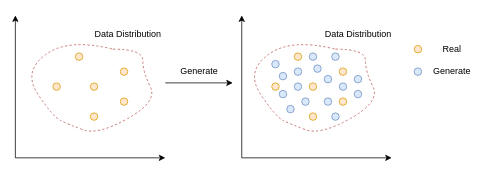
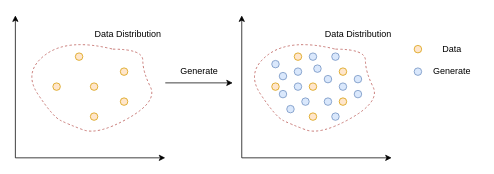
  <mxCell id="0" />
  <mxCell id="1" parent="0" />
  <mxCell id="2" value="" style="ellipse;whiteSpace=wrap;html=1;aspect=fixed;fillColor=#ffe6cc;strokeColor=#d79b00;" parent="1" vertex="1"><mxGeometry x="70" y="110" width="10" height="10" as="geometry" /></mxCell>
  <mxCell id="3" value="" style="ellipse;whiteSpace=wrap;html=1;aspect=fixed;fillColor=#ffe6cc;strokeColor=#d79b00;" parent="1" vertex="1"><mxGeometry x="160" y="90" width="10" height="10" as="geometry" /></mxCell>
  <mxCell id="4" value="" style="ellipse;whiteSpace=wrap;html=1;aspect=fixed;fillColor=#ffe6cc;strokeColor=#d79b00;" parent="1" vertex="1"><mxGeometry x="120" y="150" width="10" height="10" as="geometry" /></mxCell>
  <mxCell id="5" value="" style="ellipse;whiteSpace=wrap;html=1;aspect=fixed;fillColor=#ffe6cc;strokeColor=#d79b00;" parent="1" vertex="1"><mxGeometry x="160" y="130" width="10" height="10" as="geometry" /></mxCell>
  <mxCell id="6" value="" style="ellipse;whiteSpace=wrap;html=1;aspect=fixed;fillColor=#ffe6cc;strokeColor=#d79b00;" parent="1" vertex="1"><mxGeometry x="100" y="70" width="10" height="10" as="geometry" /></mxCell>
  <mxCell id="7" value="" style="ellipse;whiteSpace=wrap;html=1;aspect=fixed;fillColor=#ffe6cc;strokeColor=#d79b00;" parent="1" vertex="1"><mxGeometry x="120" y="110" width="10" height="10" as="geometry" /></mxCell>
  <mxCell id="8" value="" style="ellipse;whiteSpace=wrap;html=1;aspect=fixed;fillColor=#ffe6cc;strokeColor=#d79b00;" parent="1" vertex="1"><mxGeometry x="362" y="110" width="10" height="10" as="geometry" /></mxCell>
  <mxCell id="9" value="" style="ellipse;whiteSpace=wrap;html=1;aspect=fixed;fillColor=#ffe6cc;strokeColor=#d79b00;" parent="1" vertex="1"><mxGeometry x="452" y="90" width="10" height="10" as="geometry" /></mxCell>
  <mxCell id="10" value="" style="ellipse;whiteSpace=wrap;html=1;aspect=fixed;fillColor=#ffe6cc;strokeColor=#d79b00;" parent="1" vertex="1"><mxGeometry x="412" y="150" width="10" height="10" as="geometry" /></mxCell>
  <mxCell id="11" value="" style="ellipse;whiteSpace=wrap;html=1;aspect=fixed;fillColor=#ffe6cc;strokeColor=#d79b00;" parent="1" vertex="1"><mxGeometry x="452" y="130" width="10" height="10" as="geometry" /></mxCell>
  <mxCell id="12" value="" style="ellipse;whiteSpace=wrap;html=1;aspect=fixed;fillColor=#ffe6cc;strokeColor=#d79b00;" parent="1" vertex="1"><mxGeometry x="392" y="70" width="10" height="10" as="geometry" /></mxCell>
  <mxCell id="13" value="" style="ellipse;whiteSpace=wrap;html=1;aspect=fixed;fillColor=#ffe6cc;strokeColor=#d79b00;" parent="1" vertex="1"><mxGeometry x="412" y="110" width="10" height="10" as="geometry" /></mxCell>
  <mxCell id="14" value="" style="endArrow=classic;html=1;rounded=0;" parent="1" edge="1"><mxGeometry width="50" height="50" relative="1" as="geometry"><mxPoint x="220" y="110" as="sourcePoint" /><mxPoint x="310" y="110" as="targetPoint" /></mxGeometry></mxCell>
  <mxCell id="15" value="" style="ellipse;whiteSpace=wrap;html=1;aspect=fixed;fillColor=#dae8fc;strokeColor=#6c8ebf;" parent="1" vertex="1"><mxGeometry x="372" y="120" width="10" height="10" as="geometry" /></mxCell>
  <mxCell id="16" value="" style="ellipse;whiteSpace=wrap;html=1;aspect=fixed;fillColor=#dae8fc;strokeColor=#6c8ebf;" parent="1" vertex="1"><mxGeometry x="452" y="110" width="10" height="10" as="geometry" /></mxCell>
  <mxCell id="17" value="" style="ellipse;whiteSpace=wrap;html=1;aspect=fixed;fillColor=#dae8fc;strokeColor=#6c8ebf;" parent="1" vertex="1"><mxGeometry x="402" y="130" width="10" height="10" as="geometry" /></mxCell>
  <mxCell id="18" value="" style="ellipse;whiteSpace=wrap;html=1;aspect=fixed;fillColor=#dae8fc;strokeColor=#6c8ebf;" parent="1" vertex="1"><mxGeometry x="432" y="130" width="10" height="10" as="geometry" /></mxCell>
  <mxCell id="19" value="" style="ellipse;whiteSpace=wrap;html=1;aspect=fixed;fillColor=#dae8fc;strokeColor=#6c8ebf;" parent="1" vertex="1"><mxGeometry x="392" y="90" width="10" height="10" as="geometry" /></mxCell>
  <mxCell id="20" value="" style="ellipse;whiteSpace=wrap;html=1;aspect=fixed;fillColor=#dae8fc;strokeColor=#6c8ebf;" parent="1" vertex="1"><mxGeometry x="418" y="86" width="10" height="10" as="geometry" /></mxCell>
  <mxCell id="21" value="" style="curved=1;endArrow=none;html=1;rounded=0;endFill=0;dashed=1;fillColor=#f8cecc;strokeColor=#b85450;" parent="1" edge="1"><mxGeometry width="50" height="50" relative="1" as="geometry"><mxPoint x="150" y="65" as="sourcePoint" /><mxPoint x="150" y="65" as="targetPoint" /><Array as="points"><mxPoint x="190" y="65" /><mxPoint x="190" y="95" /><mxPoint x="210" y="135" /><mxPoint x="130" y="180" /><mxPoint x="90" y="165" /><mxPoint x="70" y="155" /><mxPoint x="30" y="95" /><mxPoint x="90" y="50" /></Array></mxGeometry></mxCell>
  <mxCell id="22" value="" style="curved=1;endArrow=none;html=1;rounded=0;endFill=0;dashed=1;fillColor=#f8cecc;strokeColor=#b85450;" parent="1" edge="1"><mxGeometry width="50" height="50" relative="1" as="geometry"><mxPoint x="447" y="65" as="sourcePoint" /><mxPoint x="447" y="65" as="targetPoint" /><Array as="points"><mxPoint x="487" y="65" /><mxPoint x="487" y="95" /><mxPoint x="507" y="135" /><mxPoint x="427" y="180" /><mxPoint x="387" y="165" /><mxPoint x="367" y="155" /><mxPoint x="327" y="95" /><mxPoint x="387" y="50" /></Array></mxGeometry></mxCell>
  <mxCell id="23" value="" style="ellipse;whiteSpace=wrap;html=1;aspect=fixed;fillColor=#dae8fc;strokeColor=#6c8ebf;" parent="1" vertex="1"><mxGeometry x="432" y="100" width="10" height="10" as="geometry" /></mxCell>
  <mxCell id="24" value="" style="ellipse;whiteSpace=wrap;html=1;aspect=fixed;fillColor=#dae8fc;strokeColor=#6c8ebf;" parent="1" vertex="1"><mxGeometry x="472" y="100" width="10" height="10" as="geometry" /></mxCell>
  <mxCell id="25" value="" style="ellipse;whiteSpace=wrap;html=1;aspect=fixed;fillColor=#dae8fc;strokeColor=#6c8ebf;" parent="1" vertex="1"><mxGeometry x="362" y="80" width="10" height="10" as="geometry" /></mxCell>
  <mxCell id="26" value="" style="ellipse;whiteSpace=wrap;html=1;aspect=fixed;fillColor=#dae8fc;strokeColor=#6c8ebf;" parent="1" vertex="1"><mxGeometry x="442" y="150" width="10" height="10" as="geometry" /></mxCell>
  <mxCell id="27" value="" style="ellipse;whiteSpace=wrap;html=1;aspect=fixed;fillColor=#dae8fc;strokeColor=#6c8ebf;" parent="1" vertex="1"><mxGeometry x="392" y="110" width="10" height="10" as="geometry" /></mxCell>
  <mxCell id="28" value="" style="ellipse;whiteSpace=wrap;html=1;aspect=fixed;fillColor=#dae8fc;strokeColor=#6c8ebf;" parent="1" vertex="1"><mxGeometry x="382" y="140" width="10" height="10" as="geometry" /></mxCell>
  <mxCell id="29" value="" style="ellipse;whiteSpace=wrap;html=1;aspect=fixed;fillColor=#dae8fc;strokeColor=#6c8ebf;" parent="1" vertex="1"><mxGeometry x="442" y="70" width="10" height="10" as="geometry" /></mxCell>
  <mxCell id="30" value="" style="ellipse;whiteSpace=wrap;html=1;aspect=fixed;fillColor=#dae8fc;strokeColor=#6c8ebf;" parent="1" vertex="1"><mxGeometry x="472" y="120" width="10" height="10" as="geometry" /></mxCell>
  <mxCell id="31" value="" style="ellipse;whiteSpace=wrap;html=1;aspect=fixed;fillColor=#dae8fc;strokeColor=#6c8ebf;" parent="1" vertex="1"><mxGeometry x="412" y="70" width="10" height="10" as="geometry" /></mxCell>
  <mxCell id="32" value="" style="ellipse;whiteSpace=wrap;html=1;aspect=fixed;fillColor=#dae8fc;strokeColor=#6c8ebf;" parent="1" vertex="1"><mxGeometry x="372" y="96" width="10" height="10" as="geometry" /></mxCell>
  <mxCell id="33" value="" style="endArrow=classic;html=1;rounded=0;" parent="1" edge="1"><mxGeometry width="50" height="50" relative="1" as="geometry"><mxPoint x="20" y="210" as="sourcePoint" /><mxPoint x="220" y="210" as="targetPoint" /></mxGeometry></mxCell>
  <mxCell id="34" value="" style="endArrow=classic;html=1;rounded=0;" parent="1" edge="1"><mxGeometry width="50" height="50" relative="1" as="geometry"><mxPoint x="20" y="210" as="sourcePoint" /><mxPoint x="20" y="20" as="targetPoint" /></mxGeometry></mxCell>
  <mxCell id="35" value="" style="endArrow=classic;html=1;rounded=0;" parent="1" edge="1"><mxGeometry width="50" height="50" relative="1" as="geometry"><mxPoint x="322" y="210" as="sourcePoint" /><mxPoint x="522" y="210" as="targetPoint" /></mxGeometry></mxCell>
  <mxCell id="36" value="" style="endArrow=classic;html=1;rounded=0;" parent="1" edge="1"><mxGeometry width="50" height="50" relative="1" as="geometry"><mxPoint x="322" y="210" as="sourcePoint" /><mxPoint x="322" y="20" as="targetPoint" /></mxGeometry></mxCell>
  <mxCell id="37" value="" style="ellipse;whiteSpace=wrap;html=1;aspect=fixed;fillColor=#ffe6cc;strokeColor=#d79b00;" parent="1" vertex="1"><mxGeometry x="552" y="60" width="10" height="10" as="geometry" /></mxCell>
  <mxCell id="38" value="" style="ellipse;whiteSpace=wrap;html=1;aspect=fixed;fillColor=#dae8fc;strokeColor=#6c8ebf;" parent="1" vertex="1"><mxGeometry x="552" y="90" width="10" height="10" as="geometry" /></mxCell>
- <mxCell id="39" value="Real" style="text;html=1;align=center;verticalAlign=middle;resizable=0;points=[];autosize=1;strokeColor=none;fillColor=none;" parent="1" vertex="1"><mxGeometry x="577" y="50" width="50" height="30" as="geometry" /></mxCell>
+ <mxCell id="39" value="Data" style="text;html=1;align=center;verticalAlign=middle;resizable=0;points=[];autosize=1;strokeColor=none;fillColor=none;" parent="1" vertex="1"><mxGeometry x="577" y="50" width="50" height="30" as="geometry" /></mxCell>
  <mxCell id="40" value="Generate" style="text;html=1;align=center;verticalAlign=middle;resizable=0;points=[];autosize=1;strokeColor=none;fillColor=none;" parent="1" vertex="1"><mxGeometry x="567" y="80" width="70" height="30" as="geometry" /></mxCell>
  <mxCell id="41" value="Data Distribution" style="text;html=1;align=center;verticalAlign=middle;resizable=0;points=[];autosize=1;strokeColor=none;fillColor=none;" parent="1" vertex="1"><mxGeometry x="115" y="30" width="110" height="30" as="geometry" /></mxCell>
  <mxCell id="42" value="Data Distribution" style="text;html=1;align=center;verticalAlign=middle;resizable=0;points=[];autosize=1;strokeColor=none;fillColor=none;" parent="1" vertex="1"><mxGeometry x="422" y="30" width="110" height="30" as="geometry" /></mxCell>
  <mxCell id="43" value="Generate" style="text;html=1;align=center;verticalAlign=middle;resizable=0;points=[];autosize=1;strokeColor=none;fillColor=none;" parent="1" vertex="1"><mxGeometry x="230" y="80" width="70" height="30" as="geometry" /></mxCell>
